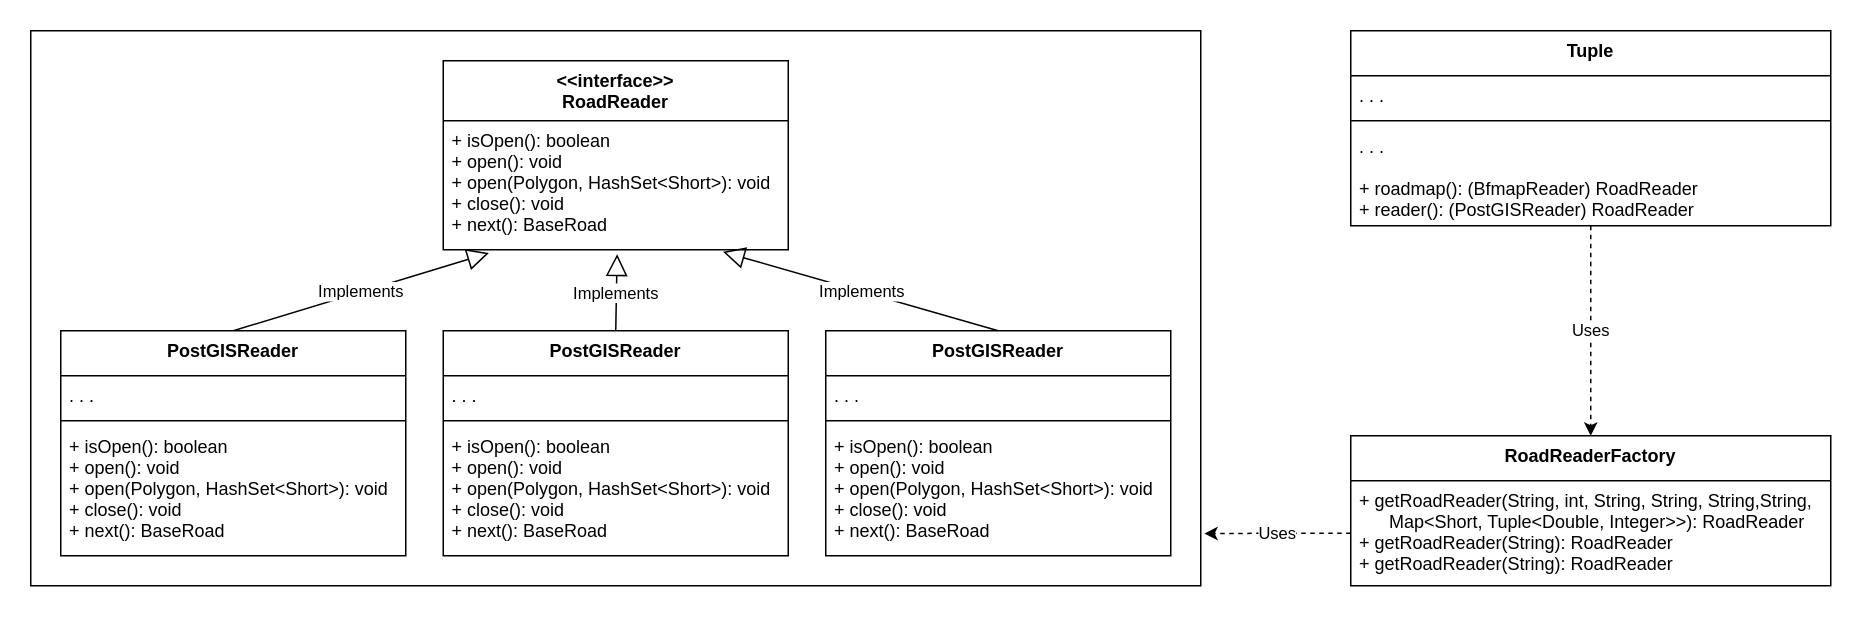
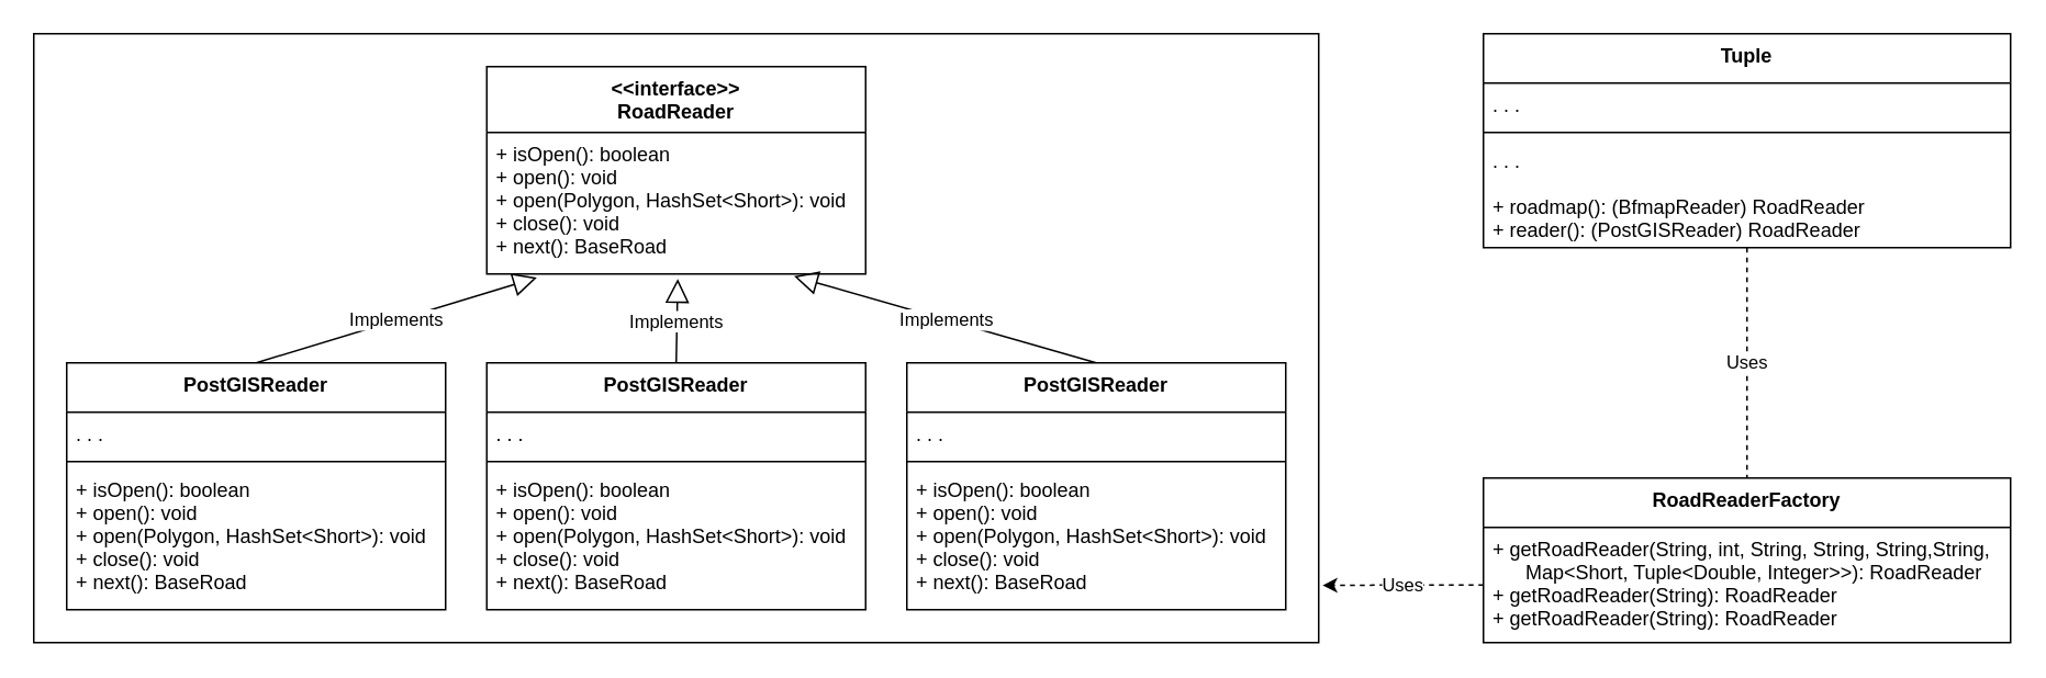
  <mxCell id="0" />
  <mxCell id="1" parent="0" />
  <mxCell id="2" value="" style="rounded=0;whiteSpace=wrap;html=1;align=center;" vertex="1" parent="1"><mxGeometry x="20" y="20" width="780" height="370" as="geometry" /></mxCell>
  <mxCell id="3" value="&lt;&lt;interface&gt;&gt;&#10;RoadReader" style="swimlane;fontStyle=1;align=center;verticalAlign=top;childLayout=stackLayout;horizontal=1;startSize=40;horizontalStack=0;resizeParent=1;resizeParentMax=0;resizeLast=0;collapsible=1;marginBottom=0;" vertex="1" parent="1"><mxGeometry x="295" y="40" width="230" height="126" as="geometry" /></mxCell>
  <mxCell id="4" value="+ isOpen(): boolean&#10;+ open(): void&#10;+ open(Polygon, HashSet&lt;Short&gt;): void&#10;+ close(): void&#10;+ next(): BaseRoad" style="text;strokeColor=none;fillColor=none;align=left;verticalAlign=top;spacingLeft=4;spacingRight=4;overflow=hidden;rotatable=0;points=[[0,0.5],[1,0.5]];portConstraint=eastwest;" vertex="1" parent="3"><mxGeometry y="40" width="230" height="86" as="geometry" /></mxCell>
  <mxCell id="5" value="Implements" style="rounded=0;orthogonalLoop=1;jettySize=auto;html=1;exitX=0.5;exitY=0;exitDx=0;exitDy=0;endArrow=block;endFill=0;endSize=12;entryX=0.132;entryY=1.026;entryDx=0;entryDy=0;entryPerimeter=0;" edge="1" parent="1" source="6" target="4"><mxGeometry relative="1" as="geometry" /></mxCell>
  <mxCell id="6" value="PostGISReader" style="swimlane;fontStyle=1;align=center;verticalAlign=top;childLayout=stackLayout;horizontal=1;startSize=30;horizontalStack=0;resizeParent=1;resizeParentMax=0;resizeLast=0;collapsible=1;marginBottom=0;" vertex="1" parent="1"><mxGeometry x="40" y="220" width="230" height="150" as="geometry" /></mxCell>
  <mxCell id="7" value=". . ." style="text;strokeColor=none;fillColor=none;align=left;verticalAlign=top;spacingLeft=4;spacingRight=4;overflow=hidden;rotatable=0;points=[[0,0.5],[1,0.5]];portConstraint=eastwest;" vertex="1" parent="6"><mxGeometry y="30" width="230" height="26" as="geometry" /></mxCell>
  <mxCell id="8" value="" style="line;strokeWidth=1;fillColor=none;align=left;verticalAlign=middle;spacingTop=-1;spacingLeft=3;spacingRight=3;rotatable=0;labelPosition=right;points=[];portConstraint=eastwest;" vertex="1" parent="6"><mxGeometry y="56" width="230" height="8" as="geometry" /></mxCell>
  <mxCell id="9" value="+ isOpen(): boolean&#10;+ open(): void&#10;+ open(Polygon, HashSet&lt;Short&gt;): void&#10;+ close(): void&#10;+ next(): BaseRoad" style="text;strokeColor=none;fillColor=none;align=left;verticalAlign=top;spacingLeft=4;spacingRight=4;overflow=hidden;rotatable=0;points=[[0,0.5],[1,0.5]];portConstraint=eastwest;" vertex="1" parent="6"><mxGeometry y="64" width="230" height="86" as="geometry" /></mxCell>
  <mxCell id="10" value="Implements" style="rounded=0;orthogonalLoop=1;jettySize=auto;html=1;exitX=0.5;exitY=0;exitDx=0;exitDy=0;endArrow=block;endFill=0;endSize=12;entryX=0.811;entryY=1.016;entryDx=0;entryDy=0;entryPerimeter=0;" edge="1" parent="1" source="22" target="4"><mxGeometry relative="1" as="geometry"><mxPoint x="580" y="220" as="sourcePoint" /><mxPoint x="480" y="170" as="targetPoint" /></mxGeometry></mxCell>
  <mxCell id="11" value="RoadReaderFactory" style="swimlane;fontStyle=1;align=center;verticalAlign=top;childLayout=stackLayout;horizontal=1;startSize=30;horizontalStack=0;resizeParent=1;resizeParentMax=0;resizeLast=0;collapsible=1;marginBottom=0;" vertex="1" parent="1"><mxGeometry x="900" y="290" width="320" height="100" as="geometry" /></mxCell>
  <mxCell id="12" value="+ getRoadReader(String, int, String, String, String,String, &#10;      Map&lt;Short, Tuple&lt;Double, Integer&gt;&gt;): RoadReader&#10;+ getRoadReader(String): RoadReader&#10;+ getRoadReader(String): RoadReader" style="text;strokeColor=none;fillColor=none;align=left;verticalAlign=top;spacingLeft=4;spacingRight=4;overflow=hidden;rotatable=0;points=[[0,0.5],[1,0.5]];portConstraint=eastwest;" vertex="1" parent="11"><mxGeometry y="30" width="320" height="70" as="geometry" /></mxCell>
- <mxCell id="13" value="Uses" style="edgeStyle=none;rounded=0;orthogonalLoop=1;jettySize=auto;html=1;entryX=0.5;entryY=0;entryDx=0;entryDy=0;endArrow=classic;endFill=1;endSize=6;dashed=1;" edge="1" parent="1" source="14" target="11"><mxGeometry relative="1" as="geometry" /></mxCell>
+ <mxCell id="13" value="Uses" style="edgeStyle=none;rounded=0;orthogonalLoop=1;jettySize=auto;html=1;entryX=0.5;entryY=0;entryDx=0;entryDy=0;endArrow=none;endFill=1;endSize=6;dashed=1;" edge="1" parent="1" source="14" target="11"><mxGeometry relative="1" as="geometry" /></mxCell>
  <mxCell id="14" value="Tuple" style="swimlane;fontStyle=1;align=center;verticalAlign=top;childLayout=stackLayout;horizontal=1;startSize=30;horizontalStack=0;resizeParent=1;resizeParentMax=0;resizeLast=0;collapsible=1;marginBottom=0;" vertex="1" parent="1"><mxGeometry x="900" y="20" width="320" height="130" as="geometry" /></mxCell>
  <mxCell id="15" value=". . ." style="text;strokeColor=none;fillColor=none;align=left;verticalAlign=top;spacingLeft=4;spacingRight=4;overflow=hidden;rotatable=0;points=[[0,0.5],[1,0.5]];portConstraint=eastwest;" vertex="1" parent="14"><mxGeometry y="30" width="320" height="26" as="geometry" /></mxCell>
  <mxCell id="16" value="" style="line;strokeWidth=1;fillColor=none;align=left;verticalAlign=middle;spacingTop=-1;spacingLeft=3;spacingRight=3;rotatable=0;labelPosition=right;points=[];portConstraint=eastwest;" vertex="1" parent="14"><mxGeometry y="56" width="320" height="8" as="geometry" /></mxCell>
  <mxCell id="17" value=". . .&#10;&#10;+ roadmap(): (BfmapReader) RoadReader&#10;+ reader(): (PostGISReader) RoadReader" style="text;strokeColor=none;fillColor=none;align=left;verticalAlign=top;spacingLeft=4;spacingRight=4;overflow=hidden;rotatable=0;points=[[0,0.5],[1,0.5]];portConstraint=eastwest;" vertex="1" parent="14"><mxGeometry y="64" width="320" height="66" as="geometry" /></mxCell>
  <mxCell id="18" value="PostGISReader" style="swimlane;fontStyle=1;align=center;verticalAlign=top;childLayout=stackLayout;horizontal=1;startSize=30;horizontalStack=0;resizeParent=1;resizeParentMax=0;resizeLast=0;collapsible=1;marginBottom=0;" vertex="1" parent="1"><mxGeometry x="295" y="220" width="230" height="150" as="geometry" /></mxCell>
  <mxCell id="19" value=". . ." style="text;strokeColor=none;fillColor=none;align=left;verticalAlign=top;spacingLeft=4;spacingRight=4;overflow=hidden;rotatable=0;points=[[0,0.5],[1,0.5]];portConstraint=eastwest;" vertex="1" parent="18"><mxGeometry y="30" width="230" height="26" as="geometry" /></mxCell>
  <mxCell id="20" value="" style="line;strokeWidth=1;fillColor=none;align=left;verticalAlign=middle;spacingTop=-1;spacingLeft=3;spacingRight=3;rotatable=0;labelPosition=right;points=[];portConstraint=eastwest;" vertex="1" parent="18"><mxGeometry y="56" width="230" height="8" as="geometry" /></mxCell>
  <mxCell id="21" value="+ isOpen(): boolean&#10;+ open(): void&#10;+ open(Polygon, HashSet&lt;Short&gt;): void&#10;+ close(): void&#10;+ next(): BaseRoad" style="text;strokeColor=none;fillColor=none;align=left;verticalAlign=top;spacingLeft=4;spacingRight=4;overflow=hidden;rotatable=0;points=[[0,0.5],[1,0.5]];portConstraint=eastwest;" vertex="1" parent="18"><mxGeometry y="64" width="230" height="86" as="geometry" /></mxCell>
  <mxCell id="22" value="PostGISReader" style="swimlane;fontStyle=1;align=center;verticalAlign=top;childLayout=stackLayout;horizontal=1;startSize=30;horizontalStack=0;resizeParent=1;resizeParentMax=0;resizeLast=0;collapsible=1;marginBottom=0;" vertex="1" parent="1"><mxGeometry x="550" y="220" width="230" height="150" as="geometry" /></mxCell>
  <mxCell id="23" value=". . ." style="text;strokeColor=none;fillColor=none;align=left;verticalAlign=top;spacingLeft=4;spacingRight=4;overflow=hidden;rotatable=0;points=[[0,0.5],[1,0.5]];portConstraint=eastwest;" vertex="1" parent="22"><mxGeometry y="30" width="230" height="26" as="geometry" /></mxCell>
  <mxCell id="24" value="" style="line;strokeWidth=1;fillColor=none;align=left;verticalAlign=middle;spacingTop=-1;spacingLeft=3;spacingRight=3;rotatable=0;labelPosition=right;points=[];portConstraint=eastwest;" vertex="1" parent="22"><mxGeometry y="56" width="230" height="8" as="geometry" /></mxCell>
  <mxCell id="25" value="+ isOpen(): boolean&#10;+ open(): void&#10;+ open(Polygon, HashSet&lt;Short&gt;): void&#10;+ close(): void&#10;+ next(): BaseRoad" style="text;strokeColor=none;fillColor=none;align=left;verticalAlign=top;spacingLeft=4;spacingRight=4;overflow=hidden;rotatable=0;points=[[0,0.5],[1,0.5]];portConstraint=eastwest;" vertex="1" parent="22"><mxGeometry y="64" width="230" height="86" as="geometry" /></mxCell>
  <mxCell id="26" value="Implements" style="rounded=0;orthogonalLoop=1;jettySize=auto;html=1;exitX=0.5;exitY=0;exitDx=0;exitDy=0;endArrow=block;endFill=0;endSize=12;entryX=0.504;entryY=1.035;entryDx=0;entryDy=0;entryPerimeter=0;" edge="1" parent="1" source="18" target="4"><mxGeometry relative="1" as="geometry"><mxPoint x="426.15" y="220" as="sourcePoint" /><mxPoint x="349.996" y="166" as="targetPoint" /></mxGeometry></mxCell>
  <mxCell id="27" value="Uses" style="edgeStyle=orthogonalEdgeStyle;rounded=0;orthogonalLoop=1;jettySize=auto;html=1;exitX=0;exitY=0.5;exitDx=0;exitDy=0;entryX=1.003;entryY=0.906;entryDx=0;entryDy=0;entryPerimeter=0;dashed=1;" edge="1" parent="1" source="12" target="2"><mxGeometry relative="1" as="geometry" /></mxCell>
